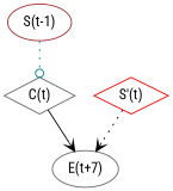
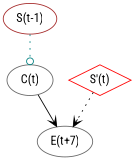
  digraph {
    fontname="Roboto Condensed"
    node [color=gray40 fontname="Roboto Condensed" shape=ellipse]
    edge [arrowhead=vee color=black fontname="Roboto Condensed" style=dotted]
    n1 [color=brown label="S(t-1)"]
-   n2 [label="C(t)" shape=diamond]
+   n2 [label="C(t)"]
    n3 [color=red label="S'(t)" shape=diamond]
    n4 [label="E(t+7)"]
    n1 -> n2 [arrowhead=odot color=teal]
    n2 -> n4 [style=solid]
    n3 -> n4
  }
